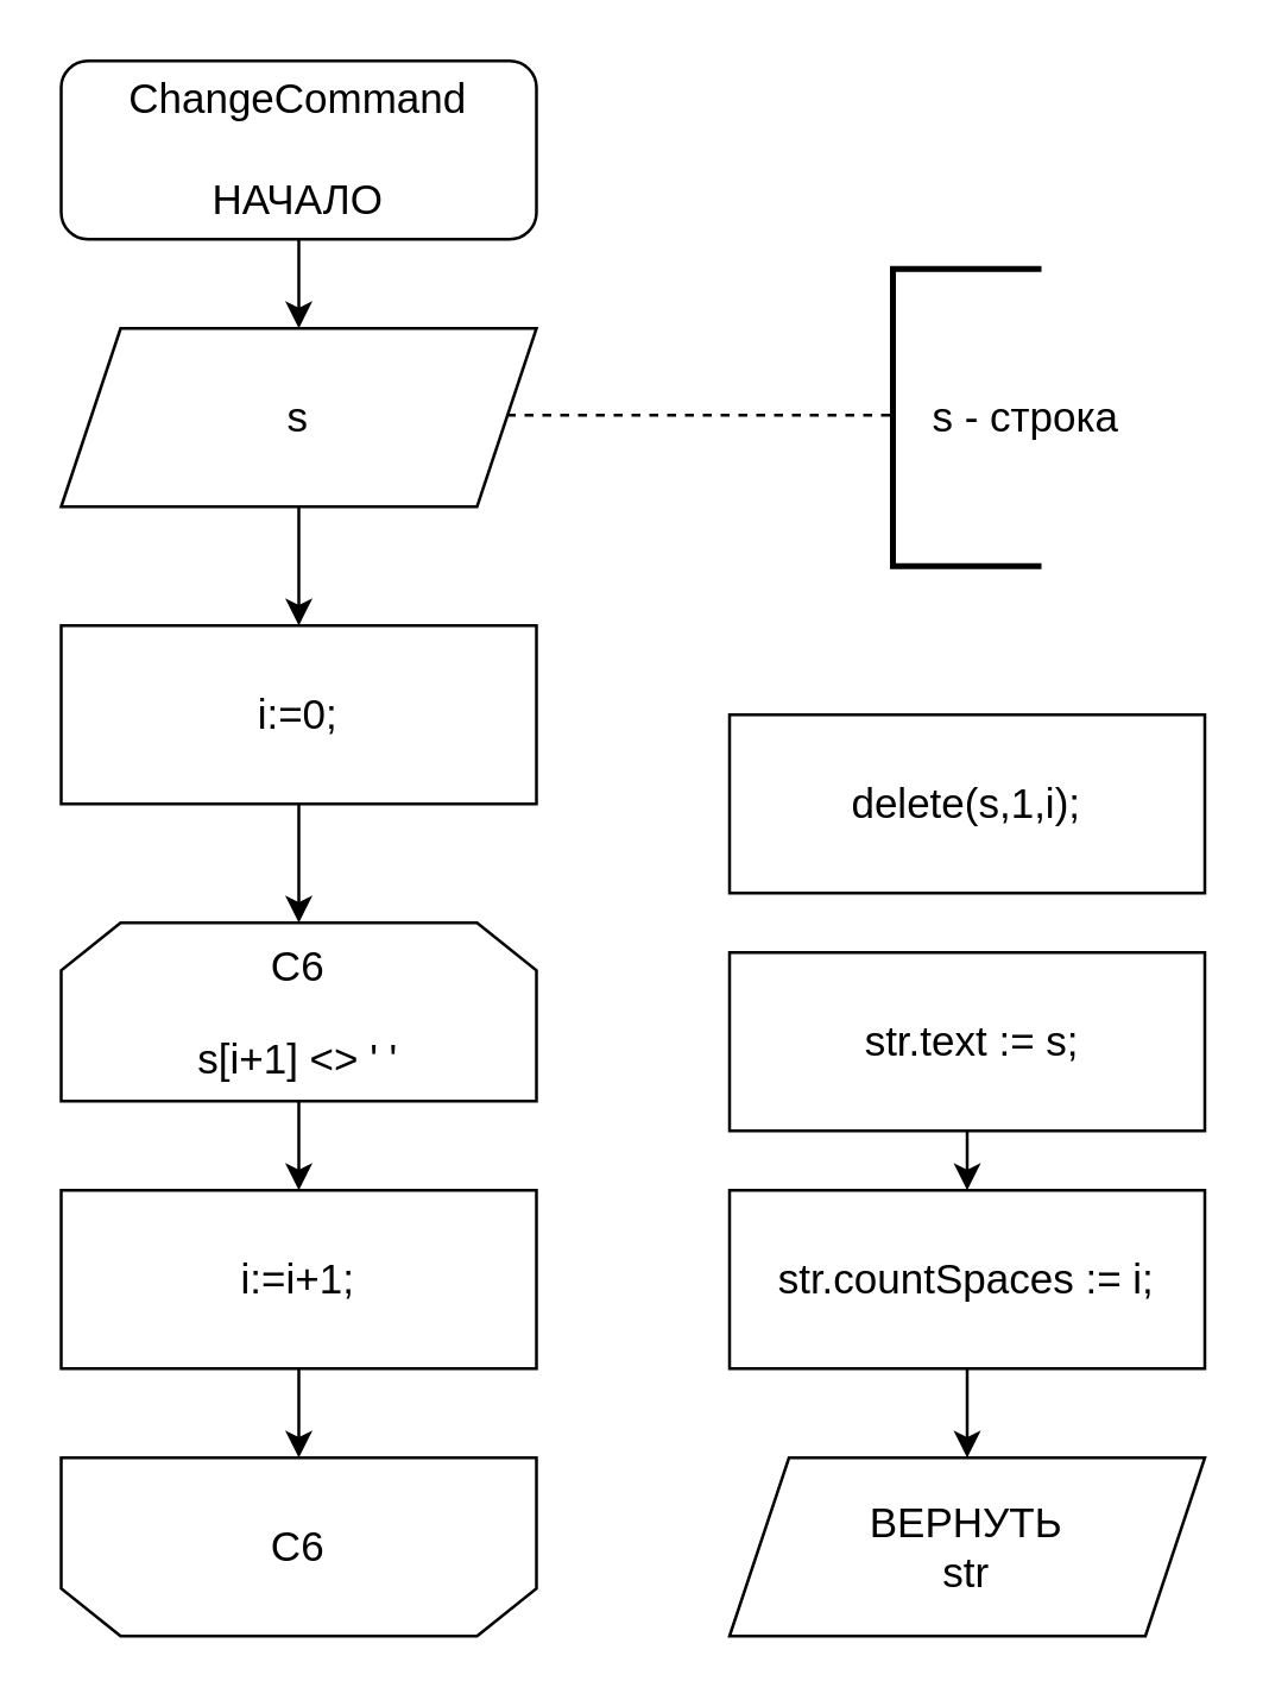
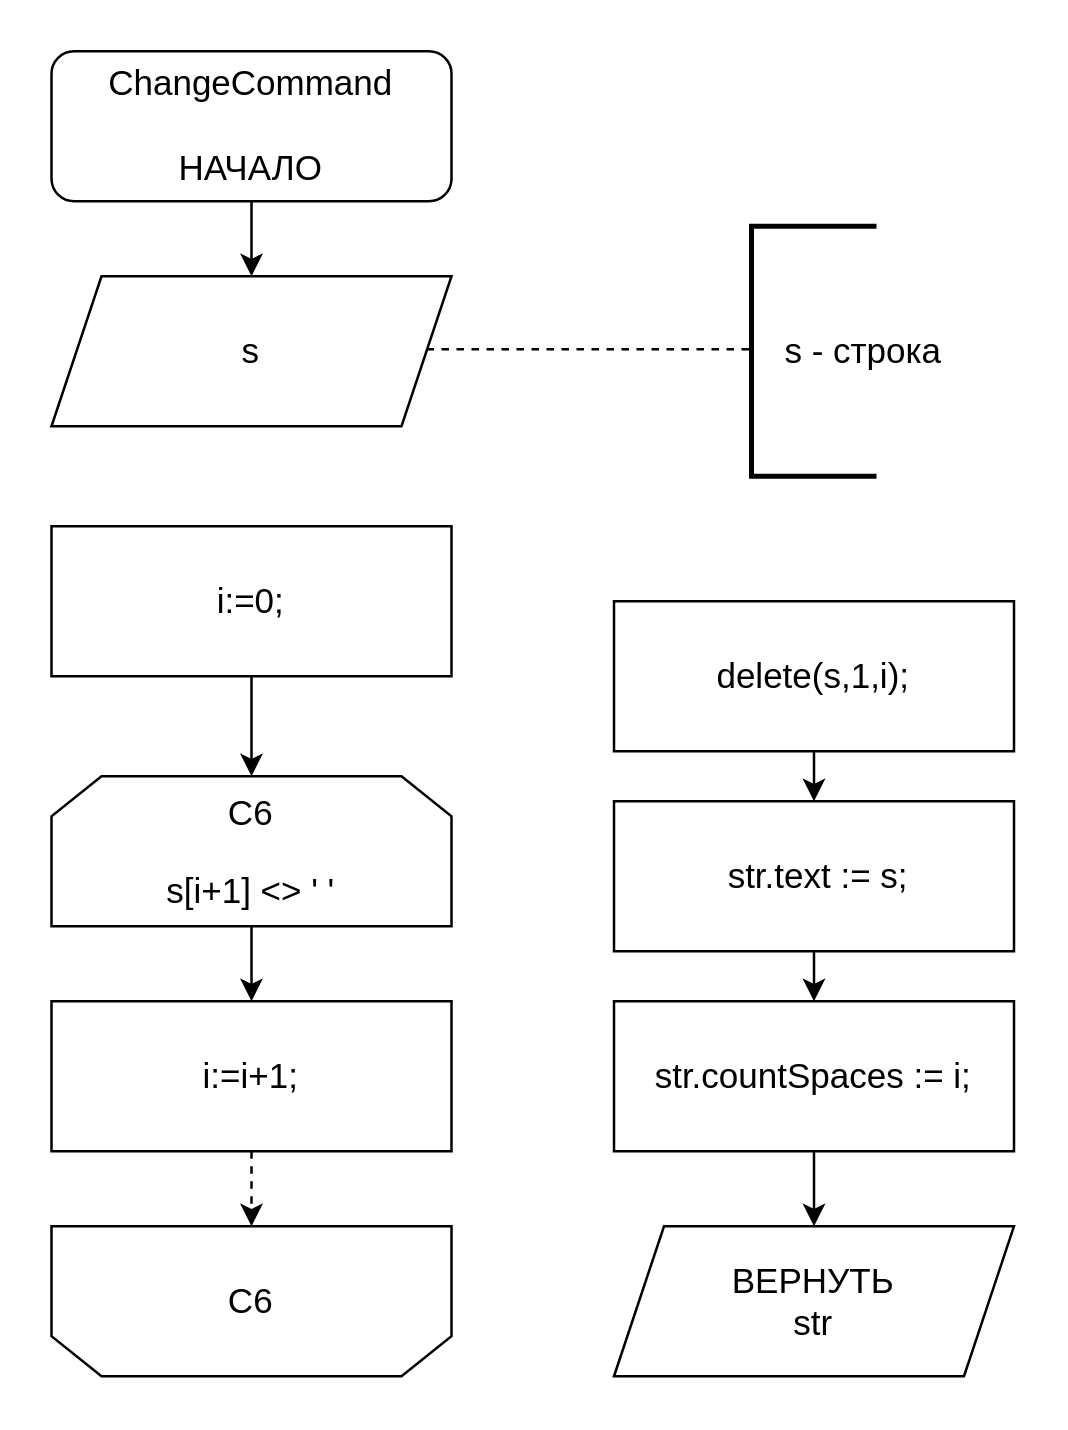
  <mxCell id="0" />
  <mxCell id="1" parent="0" />
  <mxCell id="2" value="&lt;font style=&quot;font-size: 14px&quot;&gt;ChangeCommand&lt;br&gt;&lt;br&gt;НАЧАЛО&lt;/font&gt;" style="rounded=1;whiteSpace=wrap;html=1;" vertex="1" parent="1"><mxGeometry x="20" y="20" width="160" height="60" as="geometry" /></mxCell>
  <mxCell id="3" style="edgeStyle=orthogonalEdgeStyle;rounded=0;orthogonalLoop=1;jettySize=auto;html=1;exitX=0.5;exitY=1;exitDx=0;exitDy=0;entryX=0.5;entryY=0;entryDx=0;entryDy=0;" edge="1" parent="1" target="5"><mxGeometry relative="1" as="geometry"><mxPoint x="100" y="80" as="sourcePoint" /></mxGeometry></mxCell>
- <mxCell id="4" style="edgeStyle=orthogonalEdgeStyle;rounded=0;orthogonalLoop=1;jettySize=auto;html=1;exitX=0.5;exitY=1;exitDx=0;exitDy=0;entryX=0.5;entryY=0;entryDx=0;entryDy=0;" edge="1" parent="1" source="5" target="9"><mxGeometry relative="1" as="geometry" /></mxCell>
  <mxCell id="5" value="&lt;span style=&quot;font-size: 14px&quot;&gt;s&lt;/span&gt;" style="shape=parallelogram;perimeter=parallelogramPerimeter;whiteSpace=wrap;html=1;fixedSize=1;" vertex="1" parent="1"><mxGeometry x="20" y="110" width="160" height="60" as="geometry" /></mxCell>
  <mxCell id="6" value="&lt;span style=&quot;font-size: 14px&quot;&gt;&amp;nbsp; &amp;nbsp;s - строка&lt;/span&gt;" style="strokeWidth=2;html=1;shape=mxgraph.flowchart.annotation_1;align=left;pointerEvents=1;" vertex="1" parent="1"><mxGeometry x="300" y="90" width="50" height="100" as="geometry" /></mxCell>
  <mxCell id="7" value="" style="endArrow=none;dashed=1;html=1;rounded=0;edgeStyle=orthogonalEdgeStyle;" edge="1" parent="1"><mxGeometry width="50" height="50" relative="1" as="geometry"><mxPoint x="170" y="139.17" as="sourcePoint" /><mxPoint x="300" y="139.17" as="targetPoint" /></mxGeometry></mxCell>
  <mxCell id="8" style="edgeStyle=orthogonalEdgeStyle;rounded=0;orthogonalLoop=1;jettySize=auto;html=1;exitX=0.5;exitY=1;exitDx=0;exitDy=0;entryX=0.5;entryY=0;entryDx=0;entryDy=0;" edge="1" parent="1" source="9" target="11"><mxGeometry relative="1" as="geometry" /></mxCell>
  <mxCell id="9" value="&lt;font style=&quot;font-size: 14px&quot;&gt;i:=0;&lt;/font&gt;" style="rounded=0;whiteSpace=wrap;html=1;" vertex="1" parent="1"><mxGeometry x="20" y="210" width="160" height="60" as="geometry" /></mxCell>
  <mxCell id="10" style="edgeStyle=orthogonalEdgeStyle;rounded=0;orthogonalLoop=1;jettySize=auto;html=1;exitX=0.5;exitY=1;exitDx=0;exitDy=0;entryX=0.5;entryY=0;entryDx=0;entryDy=0;" edge="1" parent="1" source="11" target="13"><mxGeometry relative="1" as="geometry" /></mxCell>
  <mxCell id="11" value="&lt;font&gt;&lt;span style=&quot;font-size: 14px&quot;&gt;C6&lt;/span&gt;&lt;br&gt;&lt;br&gt;&lt;span style=&quot;font-size: 14px&quot;&gt;s[i+1] &amp;lt;&amp;gt; ' '&lt;/span&gt;&lt;br&gt;&lt;/font&gt;" style="shape=loopLimit;whiteSpace=wrap;html=1;" vertex="1" parent="1"><mxGeometry x="20" y="310" width="160" height="60" as="geometry" /></mxCell>
- <mxCell id="12" style="edgeStyle=orthogonalEdgeStyle;rounded=0;orthogonalLoop=1;jettySize=auto;html=1;exitX=0.5;exitY=1;exitDx=0;exitDy=0;entryX=0.5;entryY=1;entryDx=0;entryDy=0;" edge="1" parent="1" source="13" target="14"><mxGeometry relative="1" as="geometry" /></mxCell>
+ <mxCell id="12" style="edgeStyle=orthogonalEdgeStyle;rounded=0;orthogonalLoop=1;jettySize=auto;html=1;exitX=0.5;exitY=1;exitDx=0;exitDy=0;entryX=0.5;entryY=1;entryDx=0;entryDy=0;dashed=1;" edge="1" parent="1" source="13" target="14"><mxGeometry relative="1" as="geometry" /></mxCell>
  <mxCell id="13" value="&lt;font style=&quot;font-size: 14px&quot;&gt;i:=i+1;&lt;/font&gt;" style="rounded=0;whiteSpace=wrap;html=1;" vertex="1" parent="1"><mxGeometry x="20" y="400" width="160" height="60" as="geometry" /></mxCell>
  <mxCell id="14" value="&lt;font&gt;&lt;span style=&quot;font-size: 14px&quot;&gt;C6&lt;/span&gt;&lt;br&gt;&lt;/font&gt;" style="shape=loopLimit;whiteSpace=wrap;html=1;direction=west;" vertex="1" parent="1"><mxGeometry x="20" y="490" width="160" height="60" as="geometry" /></mxCell>
+ <mxCell id="15" style="edgeStyle=orthogonalEdgeStyle;rounded=0;orthogonalLoop=1;jettySize=auto;html=1;exitX=0.5;exitY=1;exitDx=0;exitDy=0;entryX=0.5;entryY=0;entryDx=0;entryDy=0;" edge="1" parent="1" source="16" target="20"><mxGeometry relative="1" as="geometry" /></mxCell>
  <mxCell id="16" value="&lt;font style=&quot;font-size: 14px&quot;&gt;delete(s,1,i);&lt;/font&gt;" style="rounded=0;whiteSpace=wrap;html=1;" vertex="1" parent="1"><mxGeometry x="245" y="240" width="160" height="60" as="geometry" /></mxCell>
  <mxCell id="17" style="edgeStyle=orthogonalEdgeStyle;rounded=0;orthogonalLoop=1;jettySize=auto;html=1;exitX=0.5;exitY=1;exitDx=0;exitDy=0;entryX=0.5;entryY=0;entryDx=0;entryDy=0;" edge="1" parent="1" source="18" target="21"><mxGeometry relative="1" as="geometry" /></mxCell>
  <mxCell id="18" value="&lt;font style=&quot;font-size: 14px&quot;&gt;str.countSpaces := i;&lt;/font&gt;" style="rounded=0;whiteSpace=wrap;html=1;" vertex="1" parent="1"><mxGeometry x="245" y="400" width="160" height="60" as="geometry" /></mxCell>
  <mxCell id="19" style="edgeStyle=orthogonalEdgeStyle;rounded=0;orthogonalLoop=1;jettySize=auto;html=1;exitX=0.5;exitY=1;exitDx=0;exitDy=0;entryX=0.5;entryY=0;entryDx=0;entryDy=0;" edge="1" parent="1" source="20" target="18"><mxGeometry relative="1" as="geometry" /></mxCell>
  <mxCell id="20" value="&lt;font style=&quot;font-size: 14px&quot;&gt;&amp;nbsp;str.text := s;&lt;/font&gt;" style="rounded=0;whiteSpace=wrap;html=1;" vertex="1" parent="1"><mxGeometry x="245" y="320" width="160" height="60" as="geometry" /></mxCell>
  <mxCell id="21" value="&lt;span style=&quot;font-size: 14px&quot;&gt;ВЕРНУТЬ&lt;/span&gt;&lt;br&gt;&lt;span style=&quot;font-size: 14px&quot;&gt;str&lt;/span&gt;" style="shape=parallelogram;perimeter=parallelogramPerimeter;whiteSpace=wrap;html=1;fixedSize=1;" vertex="1" parent="1"><mxGeometry x="245" y="490" width="160" height="60" as="geometry" /></mxCell>
